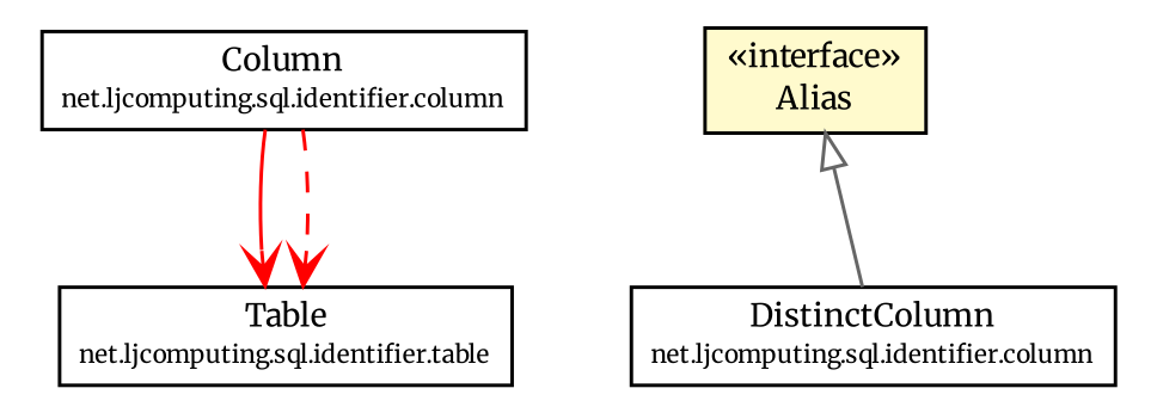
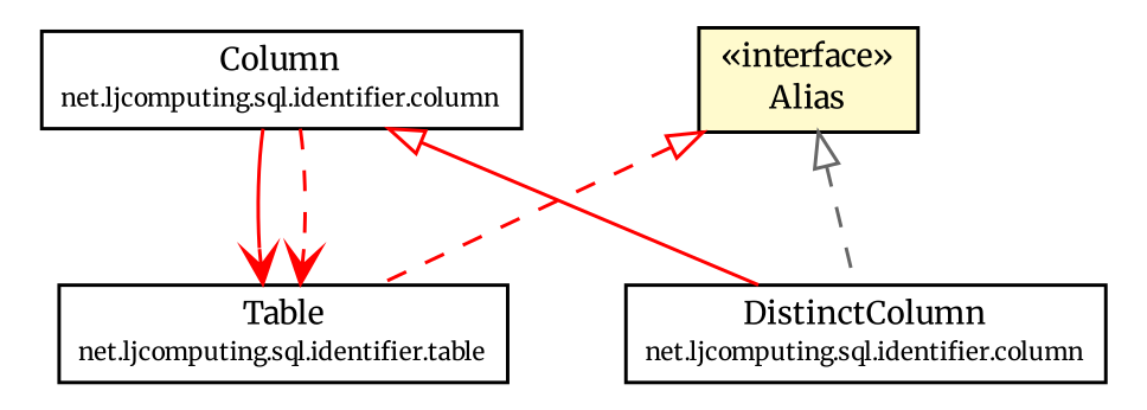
  digraph {
    fontname=Merriweather
    nodesep=0.25
    ranksep=0.5
    node [fontcolor=black fontname=Merriweather fontsize=9.0 shape=plaintext]
    edge [arrowtail=empty color=red dir=back fontname=Merriweather fontsize=10 headport=p labelfontname=Helvetica labelfontsize=10 style=dashed tailport=p]
    n1 [label=<<table title="net.ljcomputing.sql.identifier.table.Table" border="0" cellborder="1" cellspacing="0" cellpadding="2" port="p" href="./table/Table.html"> 		<tr><td><table border="0" cellspacing="0" cellpadding="1"> <tr><td align="center" balign="center"> Table </td></tr> <tr><td align="center" balign="center"><font point-size="7.0"> net.ljcomputing.sql.identifier.table </font></td></tr> 		</table></td></tr> 		</table>>]
    n2 [label=<<table title="net.ljcomputing.sql.identifier.Alias" border="0" cellborder="1" cellspacing="0" cellpadding="2" port="p" bgcolor="lemonChiffon" href="./Alias.html"> 		<tr><td><table border="0" cellspacing="0" cellpadding="1"> <tr><td align="center" balign="center"> &#171;interface&#187; </td></tr> <tr><td align="center" balign="center"> Alias </td></tr> 		</table></td></tr> 		</table>>]
    n3 [label=<<table title="net.ljcomputing.sql.identifier.column.DistinctColumn" border="0" cellborder="1" cellspacing="0" cellpadding="2" port="p" href="./column/DistinctColumn.html"> 		<tr><td><table border="0" cellspacing="0" cellpadding="1"> <tr><td align="center" balign="center"> DistinctColumn </td></tr> <tr><td align="center" balign="center"><font point-size="7.0"> net.ljcomputing.sql.identifier.column </font></td></tr> 		</table></td></tr> 		</table>>]
    n4 [label=<<table title="net.ljcomputing.sql.identifier.column.Column" border="0" cellborder="1" cellspacing="0" cellpadding="2" port="p" href="./column/Column.html"> 		<tr><td><table border="0" cellspacing="0" cellpadding="1"> <tr><td align="center" balign="center"> Column </td></tr> <tr><td align="center" balign="center"><font point-size="7.0"> net.ljcomputing.sql.identifier.column </font></td></tr> 		</table></td></tr> 		</table>>]
-   n2 -> n3 [color=gray40 style=solid]
+   n2 -> n1
+   n2 -> n3 [color=gray40]
    n4 -> n1 [arrowhead=open fontcolor=black fontsize=10.0 arrowtail="" dir="" style=""]
    n4 -> n1 [arrowhead=open fontcolor=black fontsize=10.0 arrowtail="" dir=""]
+   n4 -> n3 [style=""]
  }
